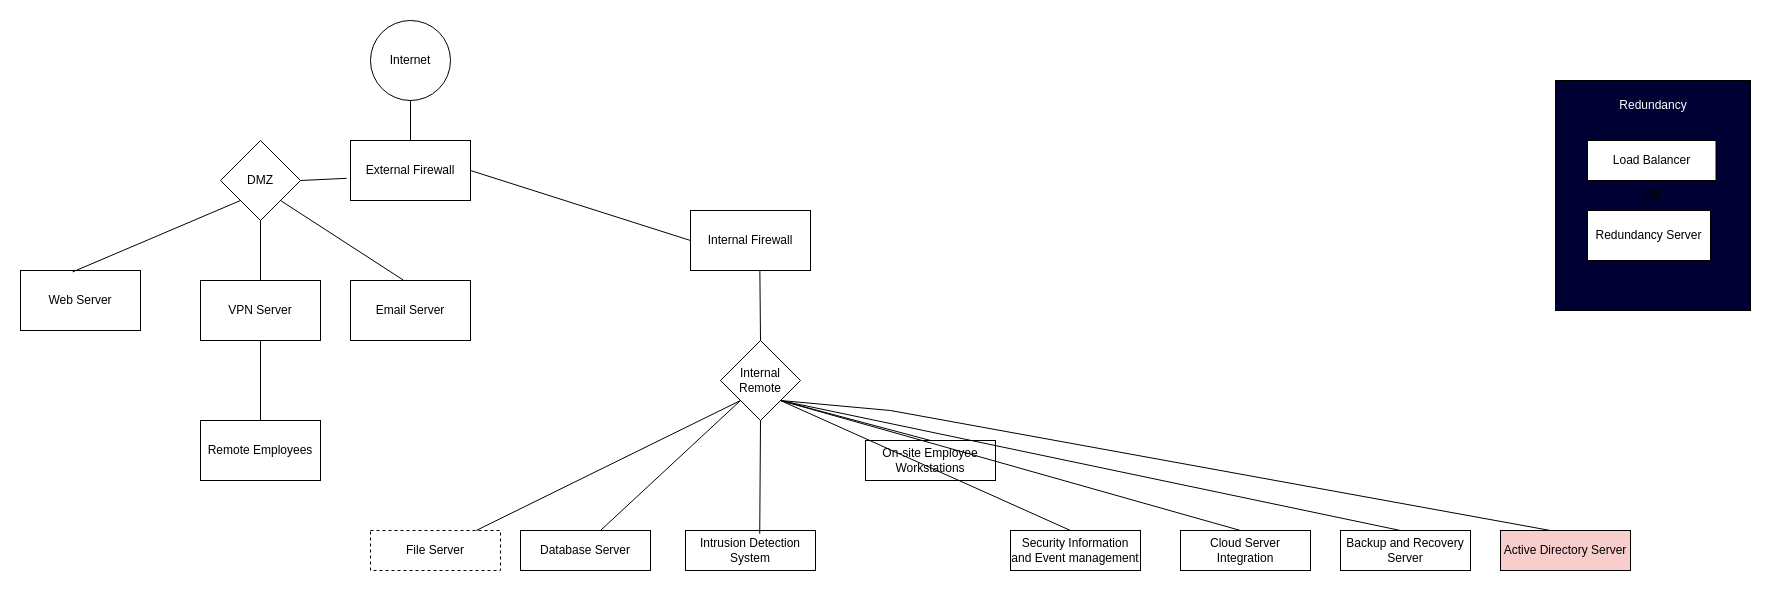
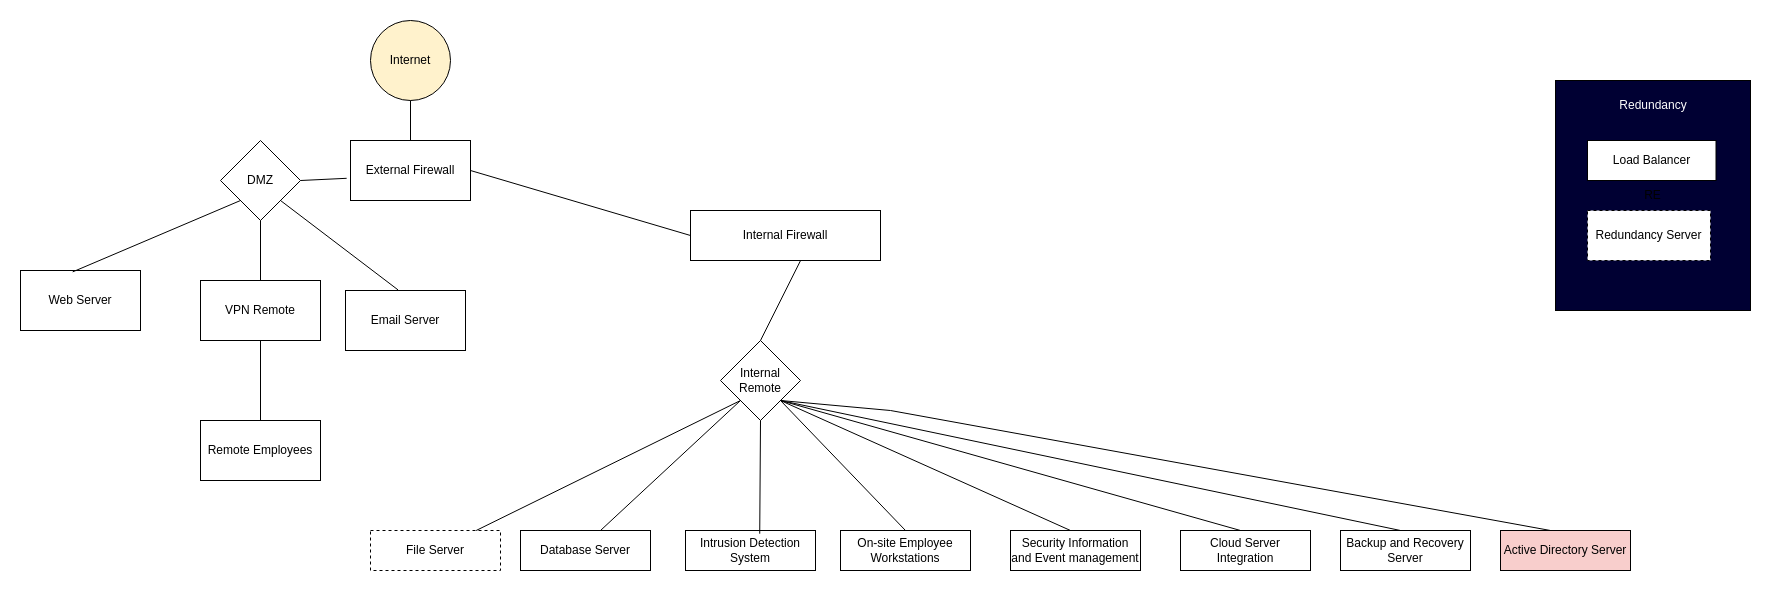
  <mxCell id="0" />
  <mxCell id="1" parent="0" />
- <mxCell id="2" value="Internet" style="ellipse;whiteSpace=wrap;html=1;aspect=fixed;" vertex="1" parent="1"><mxGeometry x="370" y="20" width="80" height="80" as="geometry" /></mxCell>
+ <mxCell id="2" value="Internet" style="ellipse;whiteSpace=wrap;html=1;aspect=fixed;fillColor=#fff2cc;" vertex="1" parent="1"><mxGeometry x="370" y="20" width="80" height="80" as="geometry" /></mxCell>
  <mxCell id="3" value="External Firewall" style="rounded=0;whiteSpace=wrap;html=1;" vertex="1" parent="1"><mxGeometry x="350" y="140" width="120" height="60" as="geometry" /></mxCell>
  <mxCell id="4" value="Web Server" style="rounded=0;whiteSpace=wrap;html=1;" vertex="1" parent="1"><mxGeometry x="20" y="270" width="120" height="60" as="geometry" /></mxCell>
  <mxCell id="5" value="DMZ" style="rhombus;whiteSpace=wrap;html=1;" vertex="1" parent="1"><mxGeometry x="220" y="140" width="80" height="80" as="geometry" /></mxCell>
- <mxCell id="6" value="VPN Server" style="rounded=0;whiteSpace=wrap;html=1;" vertex="1" parent="1"><mxGeometry x="200" y="280" width="120" height="60" as="geometry" /></mxCell>
+ <mxCell id="6" value="VPN Remote" style="rounded=0;whiteSpace=wrap;html=1;" vertex="1" parent="1"><mxGeometry x="200" y="280" width="120" height="60" as="geometry" /></mxCell>
  <mxCell id="7" value="" style="endArrow=none;html=1;rounded=0;" edge="1" parent="1" source="3"><mxGeometry width="50" height="50" relative="1" as="geometry"><mxPoint x="360" y="150" as="sourcePoint" /><mxPoint x="410" y="100" as="targetPoint" /></mxGeometry></mxCell>
  <mxCell id="8" value="" style="endArrow=none;html=1;rounded=0;entryX=-0.032;entryY=0.63;entryDx=0;entryDy=0;entryPerimeter=0;exitX=1;exitY=0.5;exitDx=0;exitDy=0;" edge="1" parent="1" source="5" target="3"><mxGeometry width="50" height="50" relative="1" as="geometry"><mxPoint x="290" y="200" as="sourcePoint" /><mxPoint x="340" y="150" as="targetPoint" /></mxGeometry></mxCell>
- <mxCell id="9" value="Email Server" style="rounded=0;whiteSpace=wrap;html=1;" vertex="1" parent="1"><mxGeometry x="350" y="280" width="120" height="60" as="geometry" /></mxCell>
+ <mxCell id="9" value="Email Server" style="rounded=0;whiteSpace=wrap;html=1;" vertex="1" parent="1"><mxGeometry x="345" y="290" width="120" height="60" as="geometry" /></mxCell>
  <mxCell id="10" value="" style="endArrow=none;html=1;rounded=0;entryX=0.5;entryY=1;entryDx=0;entryDy=0;exitX=0.5;exitY=0;exitDx=0;exitDy=0;" edge="1" parent="1" source="6" target="5"><mxGeometry width="50" height="50" relative="1" as="geometry"><mxPoint x="280" y="300" as="sourcePoint" /><mxPoint x="330" y="250" as="targetPoint" /></mxGeometry></mxCell>
  <mxCell id="11" value="" style="endArrow=none;html=1;rounded=0;exitX=0.438;exitY=-0.01;exitDx=0;exitDy=0;exitPerimeter=0;" edge="1" parent="1" source="9"><mxGeometry width="50" height="50" relative="1" as="geometry"><mxPoint x="230" y="250" as="sourcePoint" /><mxPoint x="280" y="200" as="targetPoint" /></mxGeometry></mxCell>
  <mxCell id="12" value="" style="endArrow=none;html=1;rounded=0;exitX=0.435;exitY=0.023;exitDx=0;exitDy=0;exitPerimeter=0;" edge="1" parent="1" source="4"><mxGeometry width="50" height="50" relative="1" as="geometry"><mxPoint x="190" y="250" as="sourcePoint" /><mxPoint x="240" y="200" as="targetPoint" /></mxGeometry></mxCell>
  <mxCell id="13" value="Remote Employees" style="rounded=0;whiteSpace=wrap;html=1;" vertex="1" parent="1"><mxGeometry x="200" y="420" width="120" height="60" as="geometry" /></mxCell>
  <mxCell id="14" value="" style="endArrow=none;html=1;rounded=0;exitX=0.5;exitY=0;exitDx=0;exitDy=0;entryX=0.5;entryY=1;entryDx=0;entryDy=0;" edge="1" parent="1" source="13" target="6"><mxGeometry width="50" height="50" relative="1" as="geometry"><mxPoint x="200" y="300" as="sourcePoint" /><mxPoint x="260" y="350" as="targetPoint" /></mxGeometry></mxCell>
- <mxCell id="15" value="Internal Firewall" style="rounded=0;whiteSpace=wrap;html=1;" vertex="1" parent="1"><mxGeometry x="690" y="210" width="120" height="60" as="geometry" /></mxCell>
+ <mxCell id="15" value="Internal Firewall" style="rounded=0;whiteSpace=wrap;html=1;" vertex="1" parent="1"><mxGeometry x="690" y="210" width="190" height="50" as="geometry" /></mxCell>
  <mxCell id="16" value="" style="endArrow=none;html=1;rounded=0;entryX=0;entryY=0.5;entryDx=0;entryDy=0;" edge="1" parent="1" target="15"><mxGeometry width="50" height="50" relative="1" as="geometry"><mxPoint x="470" y="170" as="sourcePoint" /><mxPoint x="520" y="120" as="targetPoint" /></mxGeometry></mxCell>
  <mxCell id="17" value="Internal Remote" style="rhombus;whiteSpace=wrap;html=1;" vertex="1" parent="1"><mxGeometry x="720" y="340" width="80" height="80" as="geometry" /></mxCell>
  <mxCell id="18" value="" style="endArrow=none;html=1;rounded=0;exitX=0.5;exitY=0;exitDx=0;exitDy=0;entryX=0.578;entryY=1.01;entryDx=0;entryDy=0;entryPerimeter=0;" edge="1" parent="1" source="17" target="15"><mxGeometry width="50" height="50" relative="1" as="geometry"><mxPoint x="790" y="300" as="sourcePoint" /><mxPoint x="840" y="250" as="targetPoint" /></mxGeometry></mxCell>
  <mxCell id="19" value="Cloud Server Integration" style="rounded=0;whiteSpace=wrap;html=1;" vertex="1" parent="1"><mxGeometry x="1180" y="530" width="130" height="40" as="geometry" /></mxCell>
  <mxCell id="20" value="RE" style="rounded=0;whiteSpace=wrap;html=1;fillColor=#000033;" vertex="1" parent="1"><mxGeometry x="1555" y="80" width="195" height="230" as="geometry" /></mxCell>
  <mxCell id="21" value="Load Balancer" style="rounded=0;whiteSpace=wrap;html=1;" vertex="1" parent="1"><mxGeometry x="1587" y="140" width="128.5" height="40" as="geometry" /></mxCell>
- <mxCell id="22" value="Redundancy Server" style="rounded=0;whiteSpace=wrap;html=1;" vertex="1" parent="1"><mxGeometry x="1587" y="210" width="123" height="50" as="geometry" /></mxCell>
+ <mxCell id="22" value="Redundancy Server" style="rounded=0;whiteSpace=wrap;html=1;dashed=1;" vertex="1" parent="1"><mxGeometry x="1587" y="210" width="123" height="50" as="geometry" /></mxCell>
  <mxCell id="23" value="&lt;font color=&quot;#ffffff&quot;&gt;Redundancy&lt;/font&gt;" style="text;strokeColor=none;align=center;fillColor=none;html=1;verticalAlign=middle;whiteSpace=wrap;rounded=0;" vertex="1" parent="1"><mxGeometry x="1622.5" y="90" width="60" height="30" as="geometry" /></mxCell>
  <mxCell id="24" value="Active Directory Server" style="rounded=0;whiteSpace=wrap;html=1;fillColor=#f8cecc;" vertex="1" parent="1"><mxGeometry x="1500" y="530" width="130" height="40" as="geometry" /></mxCell>
  <mxCell id="25" value="Backup and Recovery Server" style="rounded=0;whiteSpace=wrap;html=1;" vertex="1" parent="1"><mxGeometry x="1340" y="530" width="130" height="40" as="geometry" /></mxCell>
- <mxCell id="26" value="On-site Employee Workstations" style="rounded=0;whiteSpace=wrap;html=1;" vertex="1" parent="1"><mxGeometry x="865" y="440" width="130" height="40" as="geometry" /></mxCell>
+ <mxCell id="26" value="On-site Employee Workstations" style="rounded=0;whiteSpace=wrap;html=1;" vertex="1" parent="1"><mxGeometry x="840" y="530" width="130" height="40" as="geometry" /></mxCell>
  <mxCell id="27" value="Security Information and Event management" style="rounded=0;whiteSpace=wrap;html=1;" vertex="1" parent="1"><mxGeometry x="1010" y="530" width="130" height="40" as="geometry" /></mxCell>
  <mxCell id="28" value="Intrusion Detection System" style="rounded=0;whiteSpace=wrap;html=1;" vertex="1" parent="1"><mxGeometry x="685" y="530" width="130" height="40" as="geometry" /></mxCell>
  <mxCell id="29" value="Database Server" style="rounded=0;whiteSpace=wrap;html=1;" vertex="1" parent="1"><mxGeometry x="520" y="530" width="130" height="40" as="geometry" /></mxCell>
  <mxCell id="30" value="File Server" style="rounded=0;whiteSpace=wrap;html=1;dashed=1;" vertex="1" parent="1"><mxGeometry x="370" y="530" width="130" height="40" as="geometry" /></mxCell>
  <mxCell id="31" value="" style="endArrow=none;html=1;rounded=0;" edge="1" parent="1" source="30"><mxGeometry width="50" height="50" relative="1" as="geometry"><mxPoint x="435" y="509.289" as="sourcePoint" /><mxPoint x="740" y="400" as="targetPoint" /></mxGeometry></mxCell>
  <mxCell id="32" value="" style="endArrow=none;html=1;rounded=0;" edge="1" parent="1"><mxGeometry width="50" height="50" relative="1" as="geometry"><mxPoint x="600" y="530" as="sourcePoint" /><mxPoint x="740" y="400" as="targetPoint" /></mxGeometry></mxCell>
  <mxCell id="33" value="" style="endArrow=none;html=1;rounded=0;exitX=0.571;exitY=0.08;exitDx=0;exitDy=0;exitPerimeter=0;" edge="1" parent="1" source="28"><mxGeometry width="50" height="50" relative="1" as="geometry"><mxPoint x="710" y="470" as="sourcePoint" /><mxPoint x="760" y="420" as="targetPoint" /></mxGeometry></mxCell>
  <mxCell id="34" value="" style="endArrow=none;html=1;rounded=0;exitX=0.5;exitY=0;exitDx=0;exitDy=0;" edge="1" parent="1" source="26"><mxGeometry width="50" height="50" relative="1" as="geometry"><mxPoint x="730" y="450" as="sourcePoint" /><mxPoint x="780" y="400" as="targetPoint" /></mxGeometry></mxCell>
  <mxCell id="35" value="" style="endArrow=none;html=1;rounded=0;entryX=1;entryY=1;entryDx=0;entryDy=0;" edge="1" parent="1" target="17"><mxGeometry width="50" height="50" relative="1" as="geometry"><mxPoint x="1070" y="530" as="sourcePoint" /><mxPoint x="1120" y="480" as="targetPoint" /></mxGeometry></mxCell>
  <mxCell id="36" value="" style="endArrow=none;html=1;rounded=0;entryX=1;entryY=1;entryDx=0;entryDy=0;" edge="1" parent="1" target="17"><mxGeometry width="50" height="50" relative="1" as="geometry"><mxPoint x="1240" y="530" as="sourcePoint" /><mxPoint x="1290" y="480" as="targetPoint" /></mxGeometry></mxCell>
  <mxCell id="37" value="" style="endArrow=none;html=1;rounded=0;" edge="1" parent="1"><mxGeometry width="50" height="50" relative="1" as="geometry"><mxPoint x="1400" y="530" as="sourcePoint" /><mxPoint x="780" y="400" as="targetPoint" /></mxGeometry></mxCell>
  <mxCell id="38" value="" style="endArrow=none;html=1;rounded=0;" edge="1" parent="1"><mxGeometry width="50" height="50" relative="1" as="geometry"><mxPoint x="1550" y="530" as="sourcePoint" /><mxPoint x="780" y="400" as="targetPoint" /><Array as="points"><mxPoint x="890" y="410" /></Array></mxGeometry></mxCell>
